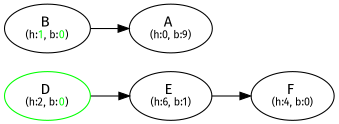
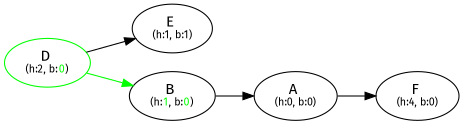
  digraph {
    fontname="Fira Sans"
    rankdir=LR
    node [fontname="Fira Sans"]
    edge [fontname="Fira Sans"]
    n1 [color=green label=<D <br/><font point-size="10">(h:2, b:<font color="green">0</font>)</font>>]
-   n2 [label=<E <br/><font point-size="10">(h:6, b:1)</font>>]
+   n2 [label=<E <br/><font point-size="10">(h:1, b:1)</font>>]
    n3 [label=<B <br/><font point-size="10">(h:<font color="green">1</font>, b:<font color="green">0</font>)</font>>]
    n4 [label=<F <br/><font point-size="10">(h:4, b:0)</font>>]
-   n5 [label=<A <br/><font point-size="10">(h:0, b:9)</font>>]
+   n5 [label=<A <br/><font point-size="10">(h:0, b:0)</font>>]
    n1 -> n2
-   n2 -> n4
+   n1 -> n3 [color=green]
+   n5 -> n4
    n3 -> n5
  }
